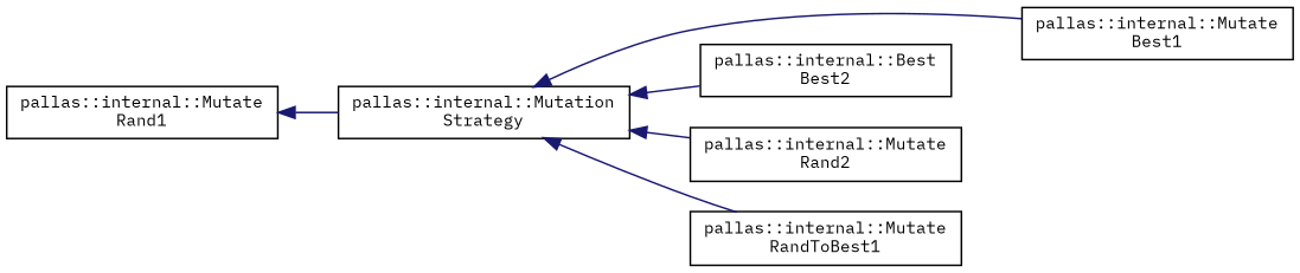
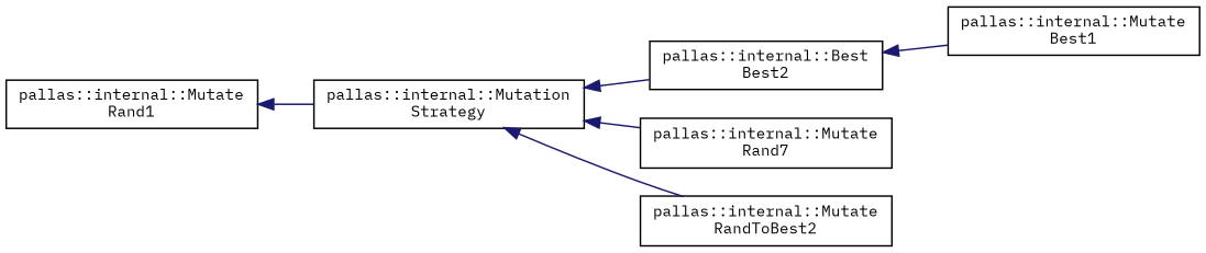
  digraph {
    fontname="IBM Plex Mono"
    rankdir=LR
    node [color=black fillcolor=white fontname="IBM Plex Mono" fontsize=10 shape=record style=filled]
    edge [color=midnightblue dir=back fontname="IBM Plex Mono" fontsize=10 labelfontname=Helvetica labelfontsize=10 style=solid]
    n1 [height=0.2 label="pallas::internal::Mutation\lStrategy" width=0.4]
    n2 [height=0.2 label="pallas::internal::Mutate\lBest1" width=0.4]
    n3 [height=0.2 label="pallas::internal::Best\lBest2" width=0.4]
-   n4 [height=0.2 label="pallas::internal::Mutate\lRand2" width=0.4]
-   n5 [height=0.2 label="pallas::internal::Mutate\lRandToBest1" width=0.4]
+   n4 [height=0.2 label="pallas::internal::Mutate\lRand7" width=0.4]
+   n5 [height=0.2 label="pallas::internal::Mutate\lRandToBest2" width=0.4]
    n6 [height=0.2 label="pallas::internal::Mutate\lRand1" width=0.4]
-   n1 -> n2
+   n3 -> n2
    n1 -> n3
    n1 -> n4
    n1 -> n5
    n6 -> n1
  }
